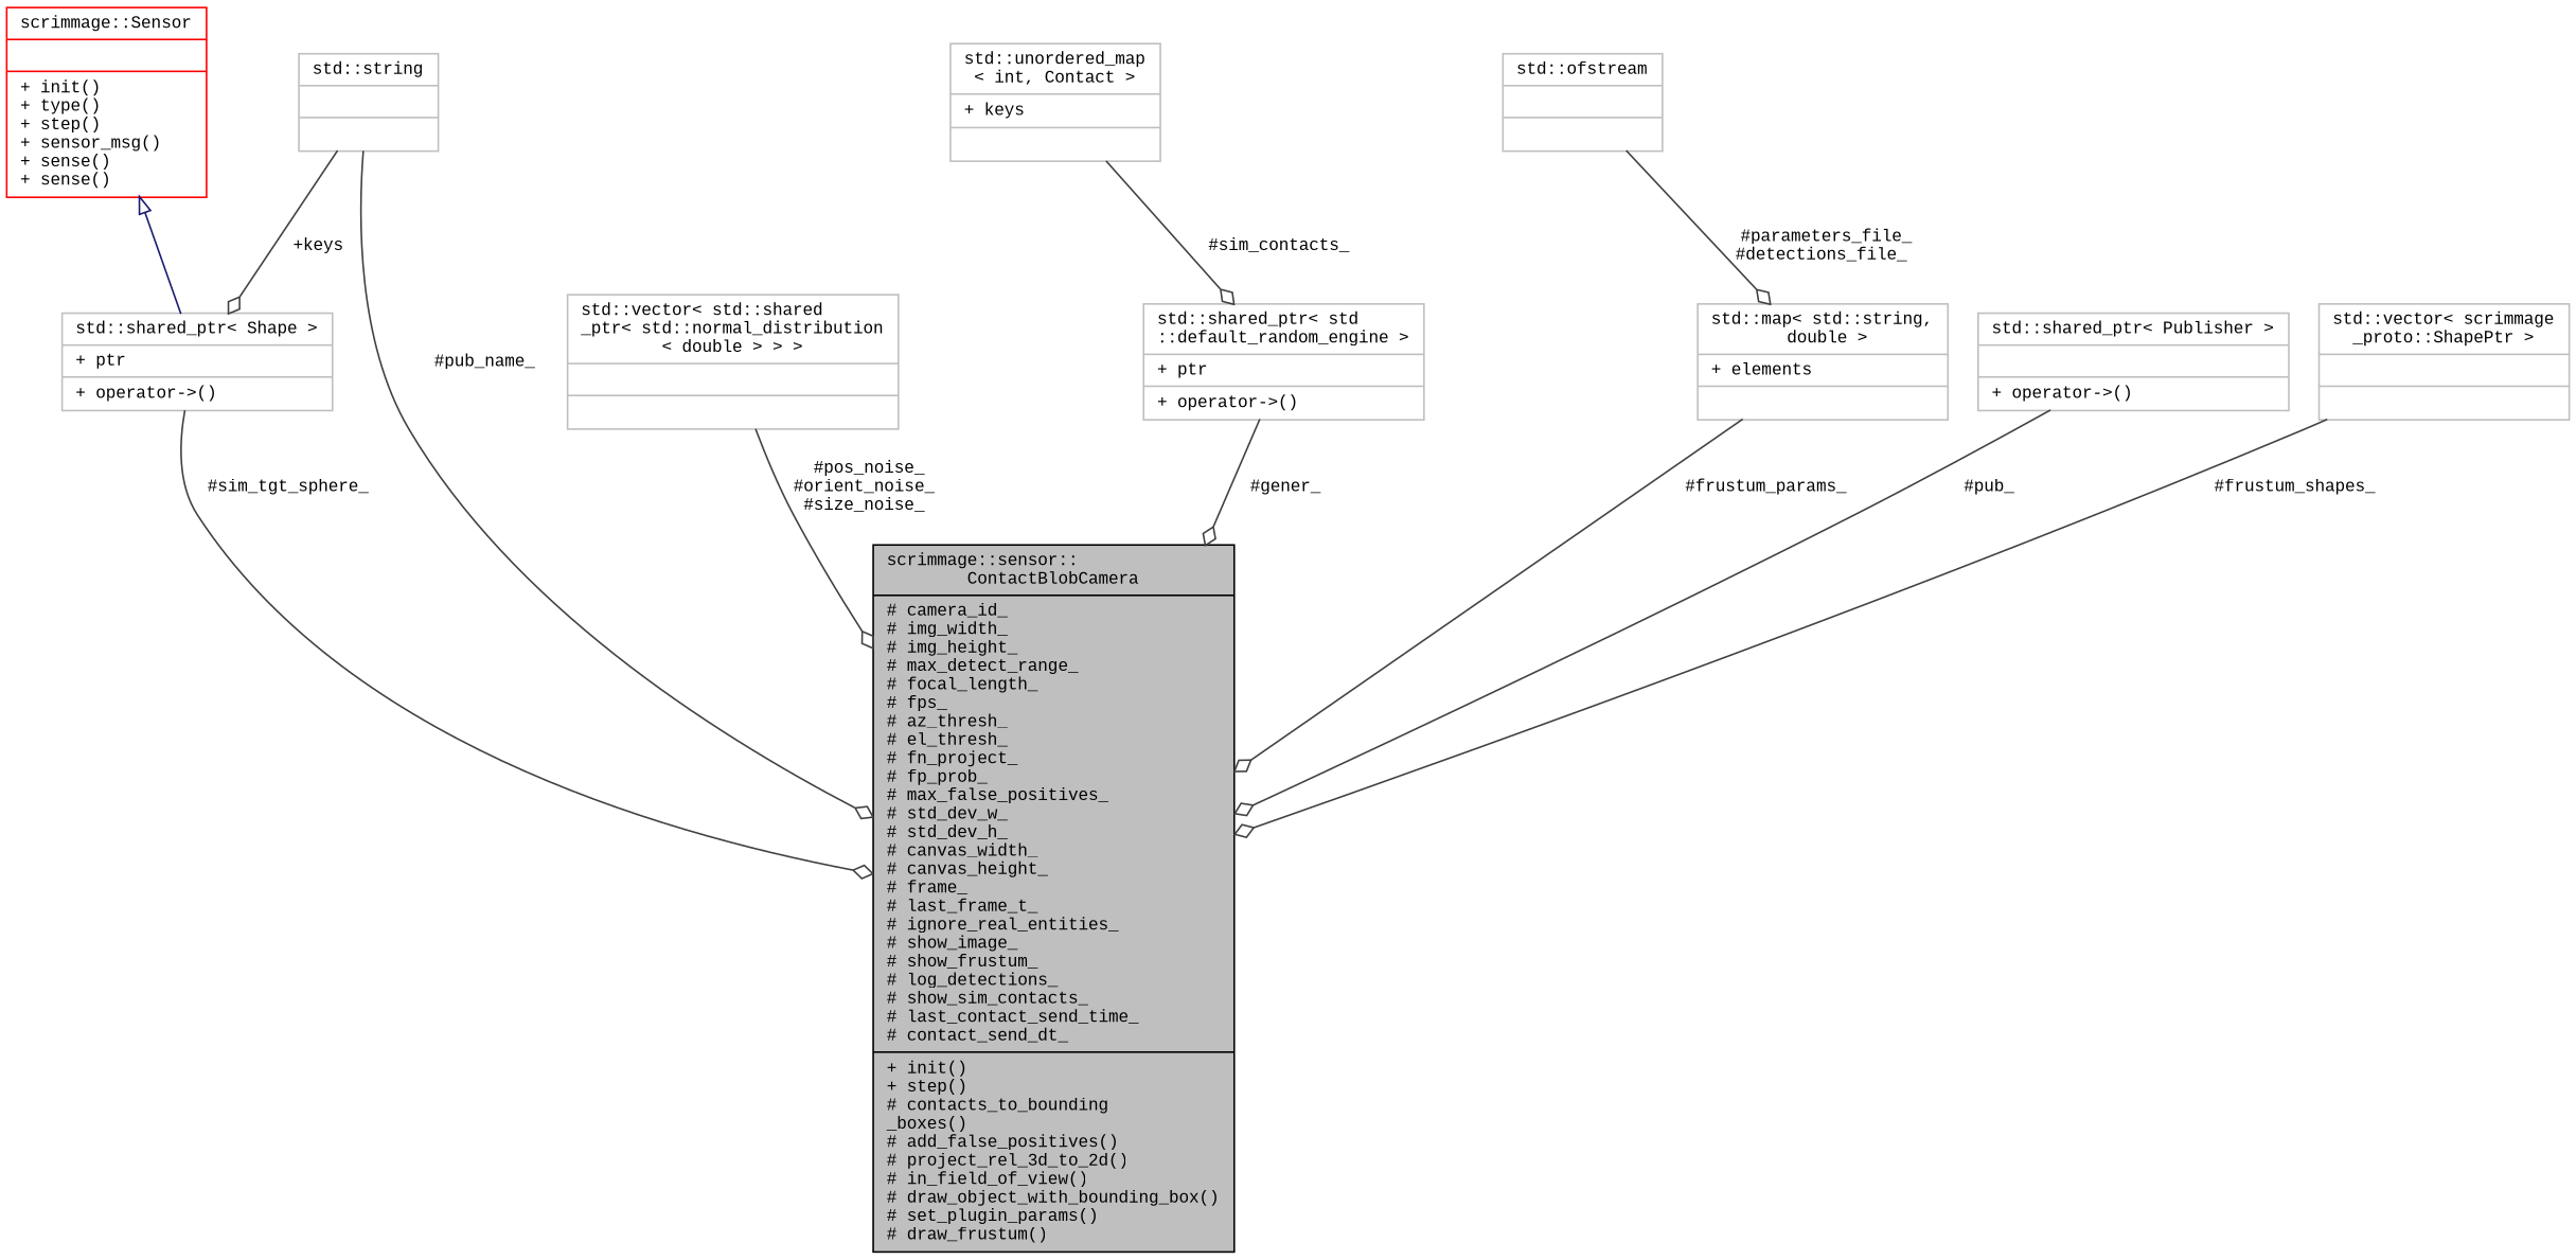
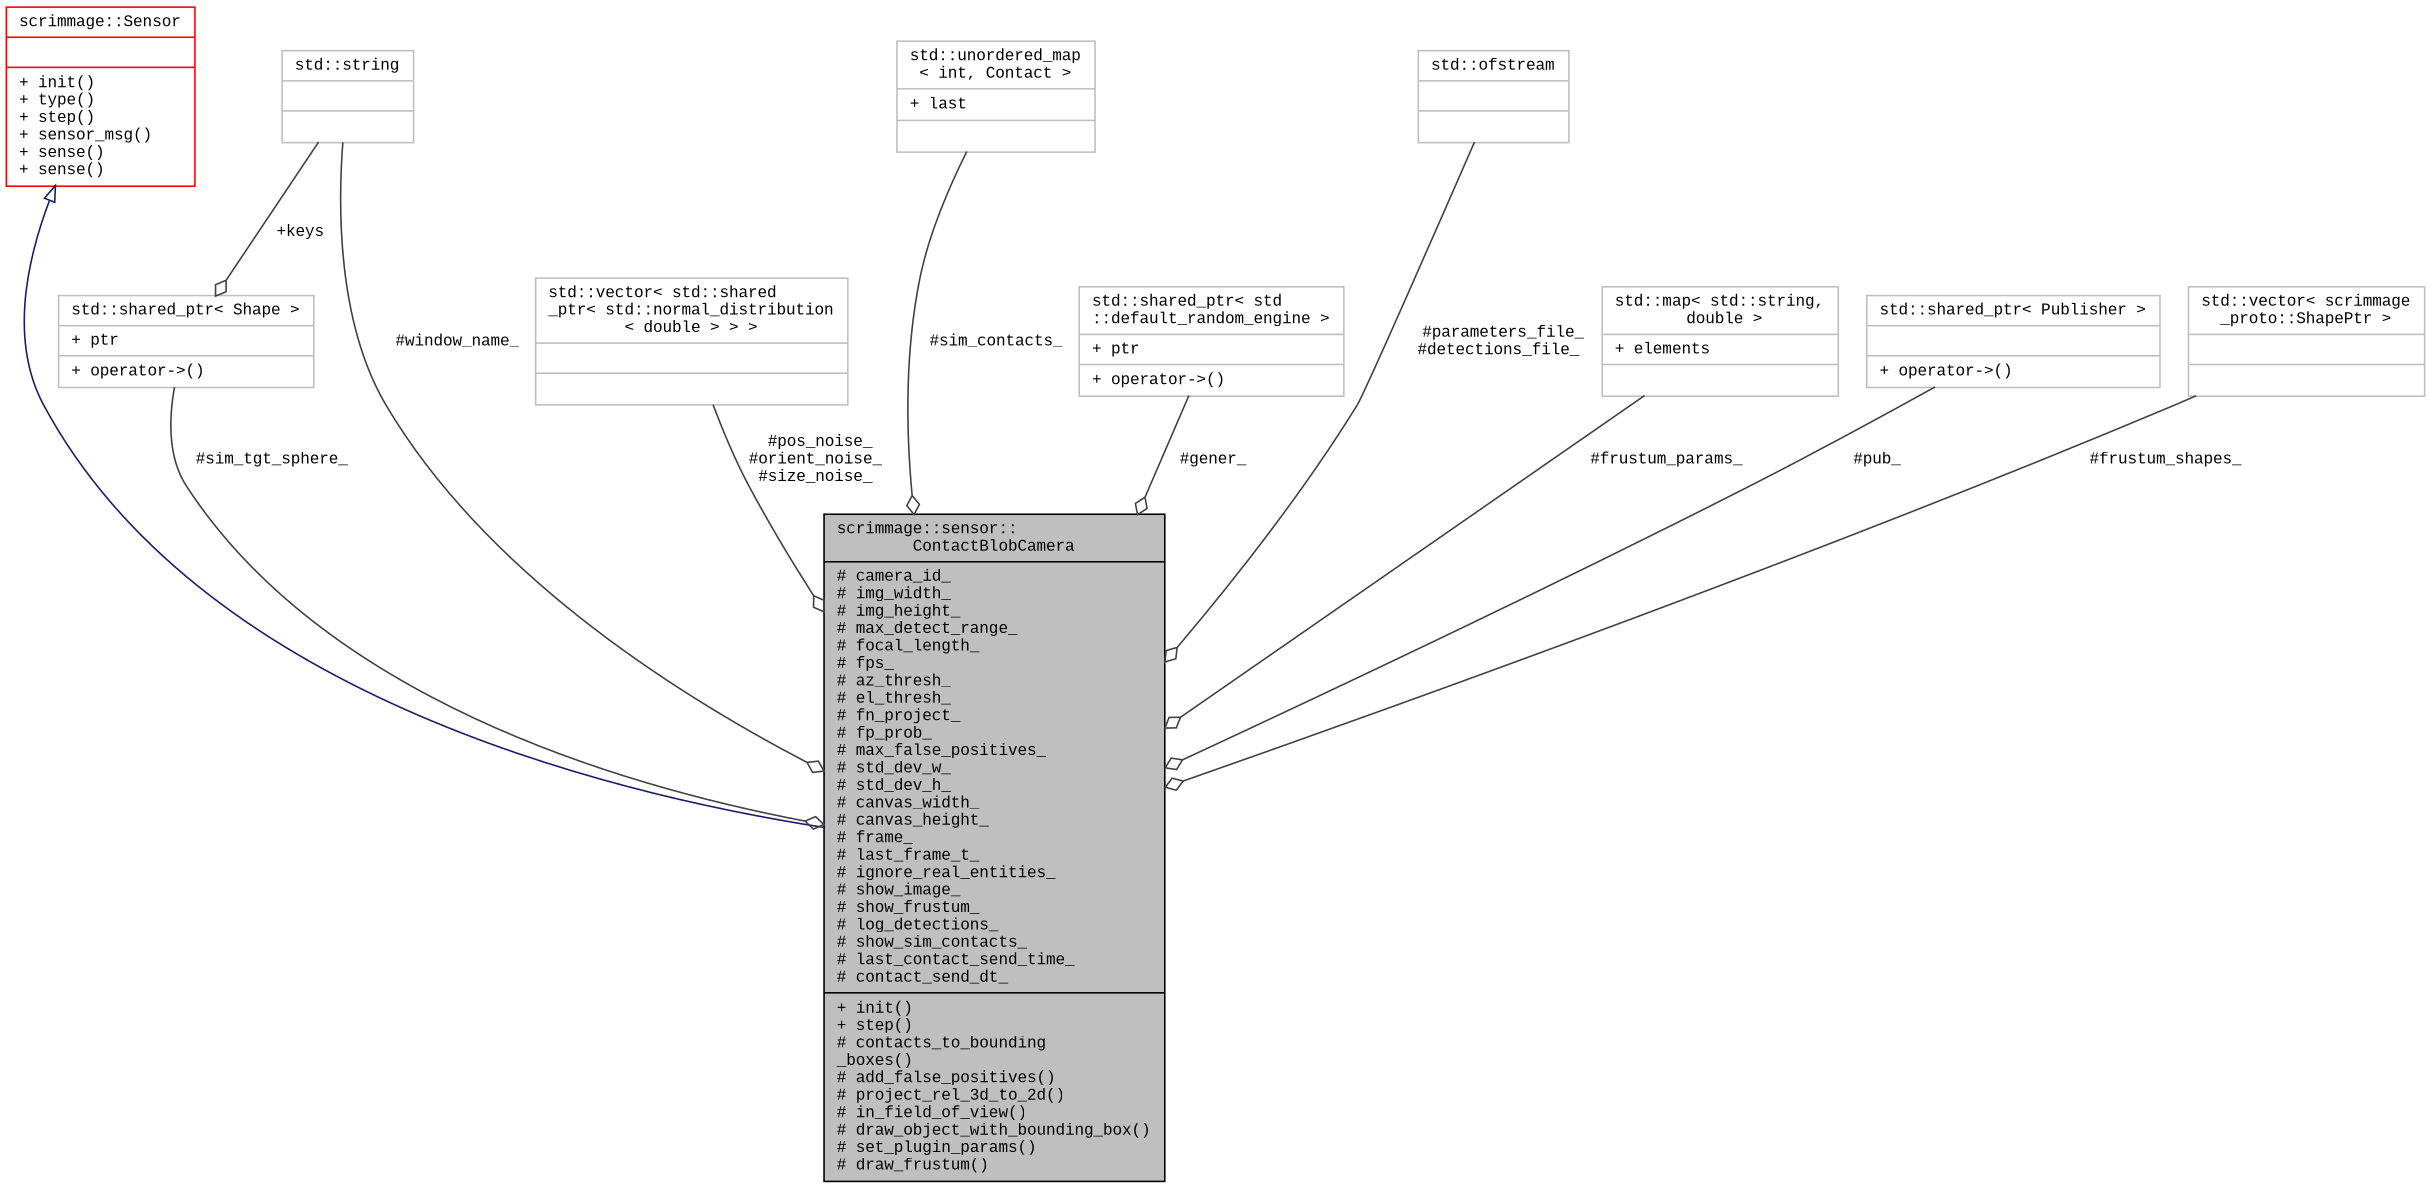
  digraph {
    fontname="Liberation Mono"
    node [color=grey75 fillcolor=white fontname="Liberation Mono" fontsize=10 shape=record style=filled]
    edge [color=grey25 fontname="Liberation Mono" fontsize=10 labelfontname=Helvetica labelfontsize=10 style=solid arrowhead=odiamond]
    n1 [color=black fillcolor=grey75 fontcolor=black height=0.2 label="{scrimmage::sensor::\lContactBlobCamera\n|# camera_id_\l# img_width_\l# img_height_\l# max_detect_range_\l# focal_length_\l# fps_\l# az_thresh_\l# el_thresh_\l# fn_project_\l# fp_prob_\l# max_false_positives_\l# std_dev_w_\l# std_dev_h_\l# canvas_width_\l# canvas_height_\l# frame_\l# last_frame_t_\l# ignore_real_entities_\l# show_image_\l# show_frustum_\l# log_detections_\l# show_sim_contacts_\l# last_contact_send_time_\l# contact_send_dt_\l|+ init()\l+ step()\l# contacts_to_bounding\l_boxes()\l# add_false_positives()\l# project_rel_3d_to_2d()\l# in_field_of_view()\l# draw_object_with_bounding_box()\l# set_plugin_params()\l# draw_frustum()\l}" width=0.4]
    n2 [color=red height=0.2 label="{scrimmage::Sensor\n||+ init()\l+ type()\l+ step()\l+ sensor_msg()\l+ sense()\l+ sense()\l}" width=0.4]
    n3 [height=0.2 label="{std::vector\< std::shared\l_ptr\< std::normal_distribution\l\< double \> \> \>\n||}" width=0.4]
-   n4 [height=0.2 label="{std::unordered_map\l\< int, Contact \>\n|+ keys\l|}" width=0.4]
+   n4 [height=0.2 label="{std::unordered_map\l\< int, Contact \>\n|+ last\l|}" width=0.4]
    n5 [height=0.2 label="{std::shared_ptr\< Shape \>\n|+ ptr\l|+ operator-\>()\l}" width=0.4]
    n6 [height=0.2 label="{std::string\n||}" width=0.4]
    n7 [height=0.2 label="{std::map\< std::string,\l double \>\n|+ elements\l|}" width=0.4]
    n8 [height=0.2 label="{std::shared_ptr\< std\l::default_random_engine \>\n|+ ptr\l|+ operator-\>()\l}" width=0.4]
    n9 [height=0.2 label="{std::shared_ptr\< Publisher \>\n||+ operator-\>()\l}" width=0.4]
    n10 [height=0.2 label="{std::ofstream\n||}" width=0.4]
    n11 [height=0.2 label="{std::vector\< scrimmage\l_proto::ShapePtr \>\n||}" width=0.4]
-   n2 -> n5 [arrowtail=onormal color=midnightblue dir=back arrowhead=""]
+   n2 -> n1 [arrowtail=onormal color=midnightblue dir=back arrowhead=""]
    n3 -> n1 [label=" #pos_noise_\n#orient_noise_\n#size_noise_"]
-   n4 -> n8 [label=" #sim_contacts_"]
+   n4 -> n1 [label=" #sim_contacts_"]
    n5 -> n1 [label=" #sim_tgt_sphere_"]
-   n6 -> n1 [label=" #pub_name_"]
+   n6 -> n1 [label=" #window_name_"]
    n6 -> n5 [label=" +keys"]
    n7 -> n1 [label=" #frustum_params_"]
    n8 -> n1 [label=" #gener_"]
    n9 -> n1 [label=" #pub_"]
-   n10 -> n7 [label=" #parameters_file_\n#detections_file_"]
+   n10 -> n1 [label=" #parameters_file_\n#detections_file_"]
    n11 -> n1 [label=" #frustum_shapes_"]
  }
